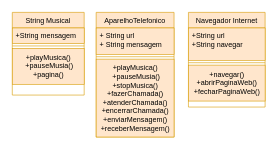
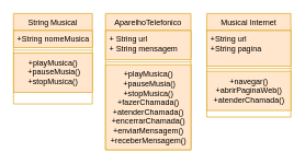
  <mxCell id="0" />
  <mxCell id="1" parent="0" />
  <mxCell id="2" value="String Musical" style="swimlane;fontStyle=0;align=center;verticalAlign=top;childLayout=stackLayout;horizontal=1;startSize=26;horizontalStack=0;resizeParent=1;resizeLast=0;collapsible=1;marginBottom=0;rounded=0;shadow=0;strokeWidth=1;fillColor=#ffe6cc;strokeColor=#d79b00;" parent="1" vertex="1"><mxGeometry x="20" y="20" width="120" height="138" as="geometry"><mxRectangle x="130" y="380" width="160" height="26" as="alternateBounds" /></mxGeometry></mxCell>
- <mxCell id="3" value="+String mensagem" style="text;align=left;verticalAlign=top;spacingLeft=4;spacingRight=4;overflow=hidden;rotatable=0;points=[[0,0.5],[1,0.5]];portConstraint=eastwest;fillColor=#ffe6cc;strokeColor=#d79b00;" parent="2" vertex="1"><mxGeometry y="26" width="120" height="26" as="geometry" /></mxCell>
+ <mxCell id="3" value="+String nomeMusica" style="text;align=left;verticalAlign=top;spacingLeft=4;spacingRight=4;overflow=hidden;rotatable=0;points=[[0,0.5],[1,0.5]];portConstraint=eastwest;fillColor=#ffe6cc;strokeColor=#d79b00;" parent="2" vertex="1"><mxGeometry y="26" width="120" height="26" as="geometry" /></mxCell>
  <mxCell id="4" value="" style="line;html=1;strokeWidth=1;align=left;verticalAlign=middle;spacingTop=-1;spacingLeft=3;spacingRight=3;rotatable=0;labelPosition=right;points=[];portConstraint=eastwest;fillColor=#ffe6cc;strokeColor=#d79b00;" parent="2" vertex="1"><mxGeometry y="52" width="120" height="8" as="geometry" /></mxCell>
- <mxCell id="5" value="+playMusica()&lt;br&gt;&amp;nbsp;+pauseMusia()&lt;br&gt;+pagina()" style="text;html=1;align=center;verticalAlign=middle;resizable=0;points=[];autosize=1;strokeColor=#d79b00;fillColor=#ffe6cc;" vertex="1" parent="2"><mxGeometry y="60" width="120" height="60" as="geometry" /></mxCell>
+ <mxCell id="5" value="+playMusica()&lt;br&gt;&amp;nbsp;+pauseMusia()&lt;br&gt;+stopMusica()" style="text;html=1;align=center;verticalAlign=middle;resizable=0;points=[];autosize=1;strokeColor=#d79b00;fillColor=#ffe6cc;" vertex="1" parent="2"><mxGeometry y="60" width="120" height="60" as="geometry" /></mxCell>
  <mxCell id="6" value="AparelhoTelefonico" style="swimlane;fontStyle=0;align=center;verticalAlign=top;childLayout=stackLayout;horizontal=1;startSize=26;horizontalStack=0;resizeParent=1;resizeLast=0;collapsible=1;marginBottom=0;rounded=0;shadow=0;strokeWidth=1;fillColor=#ffe6cc;strokeColor=#d79b00;" vertex="1" parent="1"><mxGeometry x="160" y="20" width="130" height="208" as="geometry"><mxRectangle x="130" y="380" width="160" height="26" as="alternateBounds" /></mxGeometry></mxCell>
  <mxCell id="7" value="+ String url&#10;+ String mensagem" style="text;align=left;verticalAlign=top;spacingLeft=4;spacingRight=4;overflow=hidden;rotatable=0;points=[[0,0.5],[1,0.5]];portConstraint=eastwest;fillColor=#ffe6cc;strokeColor=#d79b00;" vertex="1" parent="6"><mxGeometry y="26" width="130" height="44" as="geometry" /></mxCell>
  <mxCell id="8" value="" style="line;html=1;strokeWidth=1;align=left;verticalAlign=middle;spacingTop=-1;spacingLeft=3;spacingRight=3;rotatable=0;labelPosition=right;points=[];portConstraint=eastwest;fillColor=#ffe6cc;strokeColor=#d79b00;" vertex="1" parent="6"><mxGeometry y="70" width="130" height="8" as="geometry" /></mxCell>
  <mxCell id="9" value="+playMusica()&lt;br&gt;&amp;nbsp;+pauseMusia()&lt;br&gt;+stopMusica()&lt;br&gt;+fazerChamada()&lt;br&gt;+atenderChamada()&lt;br&gt;+encerrarChamada()&lt;br&gt;+enviarMensagem()&lt;br&gt;+receberMensagem()" style="text;html=1;align=center;verticalAlign=middle;resizable=0;points=[];autosize=1;strokeColor=#d79b00;fillColor=#ffe6cc;" vertex="1" parent="6"><mxGeometry y="78" width="130" height="130" as="geometry" /></mxCell>
- <mxCell id="10" value="Navegador Internet" style="swimlane;fontStyle=0;align=center;verticalAlign=top;childLayout=stackLayout;horizontal=1;startSize=26;horizontalStack=0;resizeParent=1;resizeLast=0;collapsible=1;marginBottom=0;rounded=0;shadow=0;strokeWidth=1;fillColor=#ffe6cc;strokeColor=#d79b00;" vertex="1" parent="1"><mxGeometry x="314" y="20" width="128" height="158" as="geometry"><mxRectangle x="130" y="380" width="160" height="26" as="alternateBounds" /></mxGeometry></mxCell>
- <mxCell id="11" value="+String url&#10;+String navegar" style="text;align=left;verticalAlign=top;spacingLeft=4;spacingRight=4;overflow=hidden;rotatable=0;points=[[0,0.5],[1,0.5]];portConstraint=eastwest;fillColor=#ffe6cc;strokeColor=#d79b00;" vertex="1" parent="10"><mxGeometry y="26" width="128" height="54" as="geometry" /></mxCell>
+ <mxCell id="10" value="Musical Internet" style="swimlane;fontStyle=0;align=center;verticalAlign=top;childLayout=stackLayout;horizontal=1;startSize=26;horizontalStack=0;resizeParent=1;resizeLast=0;collapsible=1;marginBottom=0;rounded=0;shadow=0;strokeWidth=1;fillColor=#ffe6cc;strokeColor=#d79b00;" vertex="1" parent="1"><mxGeometry x="314" y="20" width="128" height="158" as="geometry"><mxRectangle x="130" y="380" width="160" height="26" as="alternateBounds" /></mxGeometry></mxCell>
+ <mxCell id="11" value="+String url&#10;+String pagina" style="text;align=left;verticalAlign=top;spacingLeft=4;spacingRight=4;overflow=hidden;rotatable=0;points=[[0,0.5],[1,0.5]];portConstraint=eastwest;fillColor=#ffe6cc;strokeColor=#d79b00;" vertex="1" parent="10"><mxGeometry y="26" width="128" height="54" as="geometry" /></mxCell>
  <mxCell id="12" value="" style="line;html=1;strokeWidth=1;align=left;verticalAlign=middle;spacingTop=-1;spacingLeft=3;spacingRight=3;rotatable=0;labelPosition=right;points=[];portConstraint=eastwest;fillColor=#ffe6cc;strokeColor=#d79b00;" vertex="1" parent="10"><mxGeometry y="80" width="128" height="8" as="geometry" /></mxCell>
- <mxCell id="13" value="+navegar()&lt;br&gt;+abrirPaginaWeb()&lt;br&gt;+fecharPaginaWeb()" style="text;html=1;align=center;verticalAlign=middle;resizable=0;points=[];autosize=1;strokeColor=#d79b00;fillColor=#ffe6cc;" vertex="1" parent="10"><mxGeometry y="88" width="128" height="60" as="geometry" /></mxCell>
+ <mxCell id="13" value="+navegar()&lt;br&gt;+abrirPaginaWeb()&lt;br&gt;+atenderChamada()" style="text;html=1;align=center;verticalAlign=middle;resizable=0;points=[];autosize=1;strokeColor=#d79b00;fillColor=#ffe6cc;" vertex="1" parent="10"><mxGeometry y="88" width="128" height="60" as="geometry" /></mxCell>
